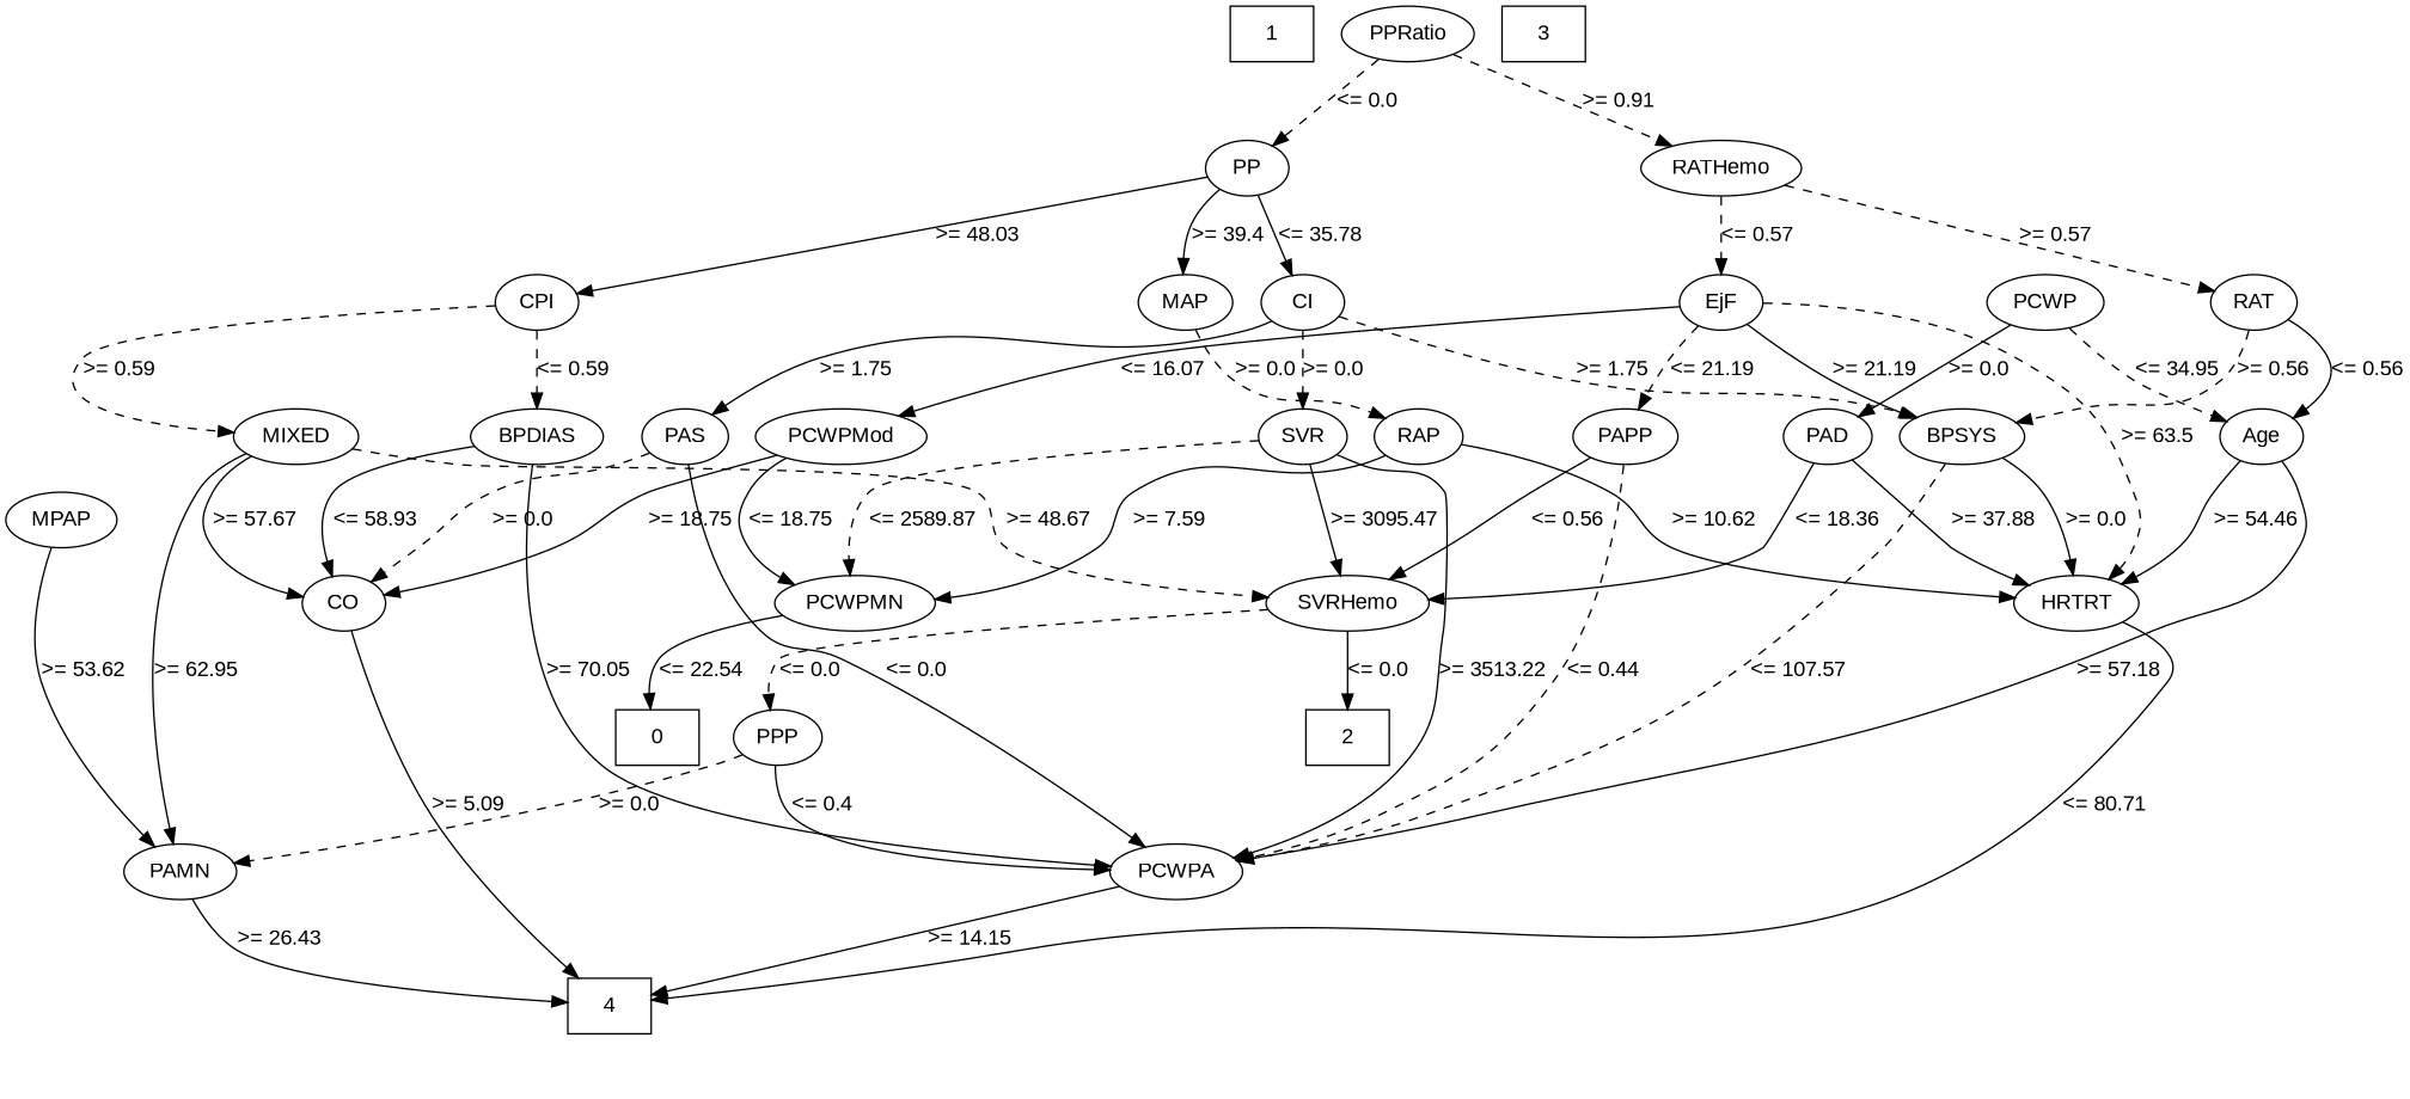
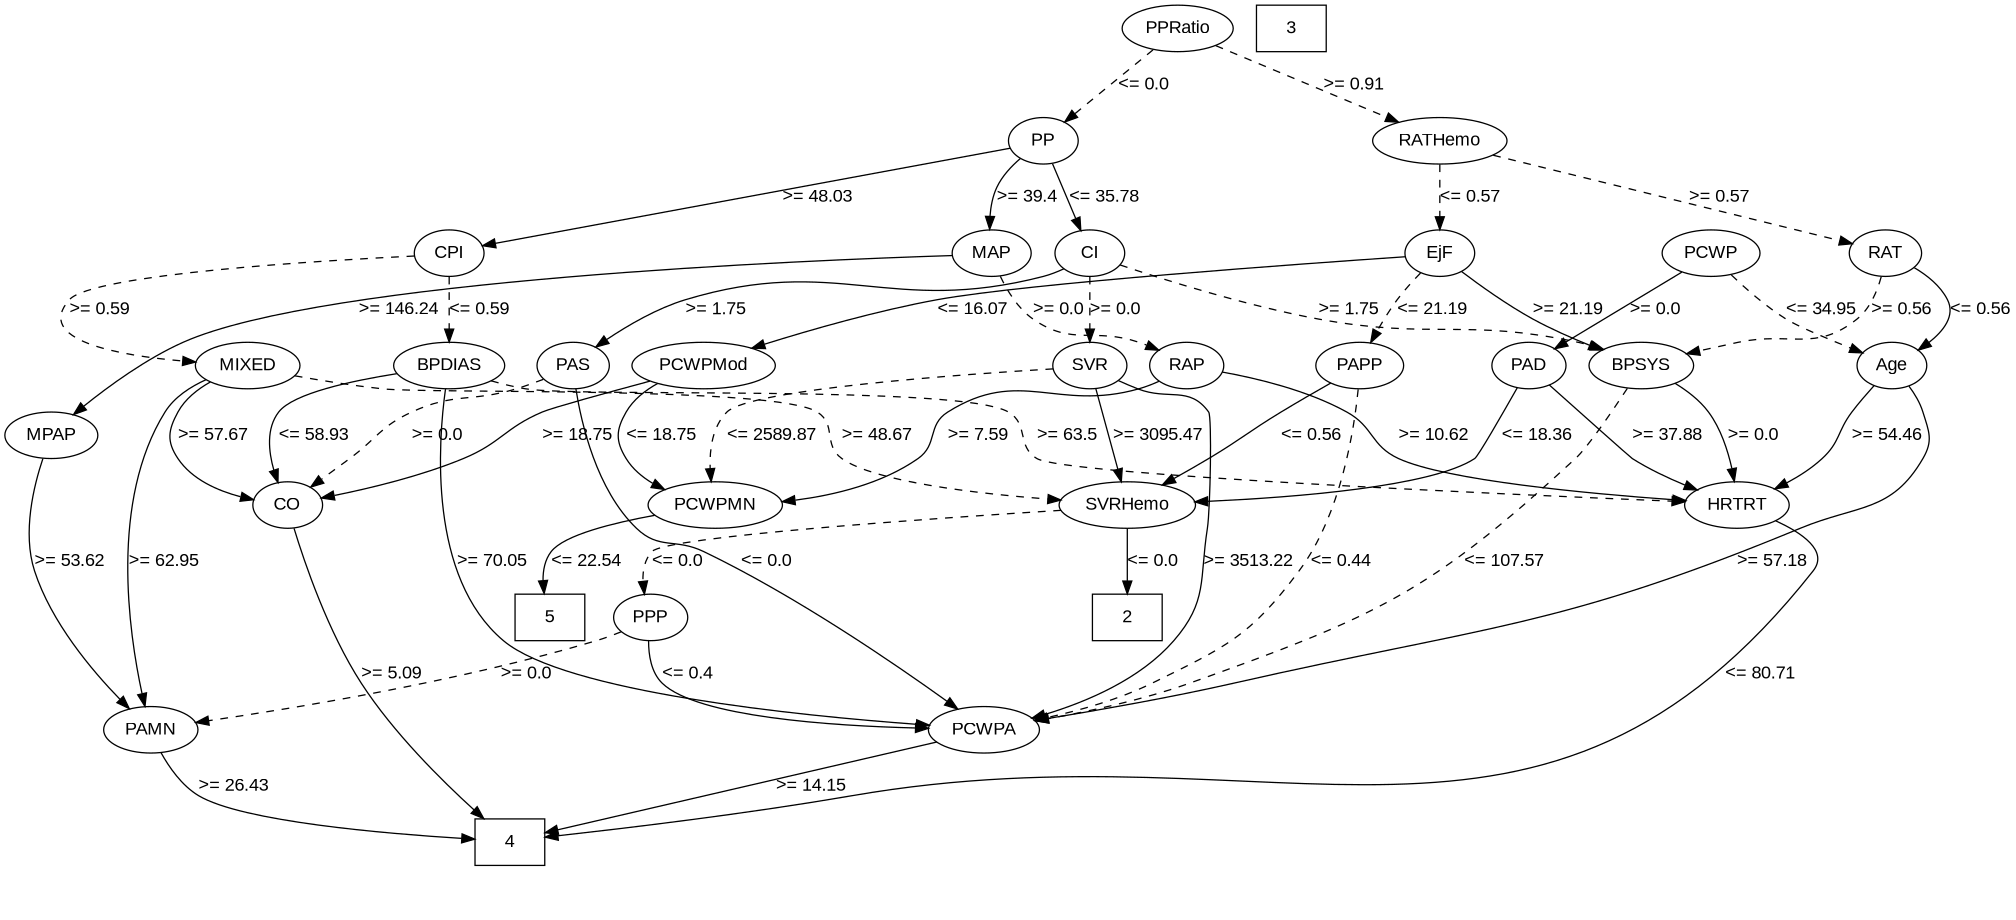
  strict digraph {
    fontname="Liberation Sans"
    node [fontname="Liberation Sans"]
    edge [fontname="Liberation Sans" op=">=" param=0.0 style=solid]
-   1 [height=0.5 shape=box width=0.75]
    2 [height=0.5 shape=box width=0.75]
    3 [height=0.5 shape=box width=0.75]
    4 [height=0.5 shape=box width=0.75]
-   5 [height=0.5 shape=box width=0.75 label=0]
+   5 [height=0.5 shape=box width=0.75]
    RAP [height=0.5 width=0.77778]
    PCWPMN [height=0.5 width=1.3902]
    HRTRT [height=0.5 width=1.1013]
    PAS [height=0.5 width=0.75]
    PCWPA [height=0.5 width=1.1555]
    CO [height=0.5 width=0.75]
    PAD [height=0.5 width=0.79437]
    SVRHemo [height=0.5 width=1.3902]
    PPP [height=0.5 width=0.75]
    PAMN [height=0.5 width=1.0139]
    PCWP [height=0.5 width=0.97491]
    Age [height=0.5 width=0.75]
    PCWPMod [height=0.5 width=1.4444]
    CI [height=0.5 width=0.75]
    BPSYS [height=0.5 width=1.0471]
    SVR [height=0.5 width=0.77778]
    MIXED [height=0.5 width=1.125]
    BPDIAS [height=0.5 width=1.1735]
    RATHemo [height=0.5 width=1.375]
    RAT [height=0.5 width=0.76389]
    EjF [height=0.5 width=0.75]
    PAPP [height=0.5 width=0.88889]
    MAP [height=0.5 width=0.84854]
    MPAP [height=0.5 width=0.97491]
    CPI [height=0.5 width=0.75]
    PP [height=0.5 width=0.75]
    PPRatio [height=0.5 width=1.1013]
    RAP -> PCWPMN [label=">= 7.59" param=7.59]
    RAP -> HRTRT [label=">= 10.62" param=10.62]
    PCWPMN -> 5 [label="<= 22.54" op="<=" param=22.54]
    HRTRT -> 4 [label="<= 80.71" op="<=" param=80.71]
    PAS -> PCWPA [label="<= 0.0" op="<="]
    PAS -> CO [label=">= 0.0" style=dashed]
    PCWPA -> 4 [label=">= 14.15" param=14.15]
    CO -> 4 [label=">= 5.09" param=5.09]
    PAD -> HRTRT [label=">= 37.88" param=37.88]
    PAD -> SVRHemo [label="<= 18.36" op="<=" param=18.36]
    SVRHemo -> 2 [label="<= 0.0" op="<="]
    SVRHemo -> PPP [label="<= 0.0" op="<=" style=dashed]
    PPP -> PCWPA [label="<= 0.4" op="<=" param=0.4]
    PPP -> PAMN [label=">= 0.0" style=dashed]
    PAMN -> 4 [label=">= 26.43" param=26.43]
    PCWP -> PAD [label=">= 0.0"]
    PCWP -> Age [label="<= 34.95" op="<=" param=34.95 style=dashed]
    Age -> HRTRT [label=">= 54.46" param=54.46]
    Age -> PCWPA [label=">= 57.18" param=57.18]
    PCWPMod -> PCWPMN [label="<= 18.75" op="<=" param=18.75]
    PCWPMod -> CO [label=">= 18.75" param=18.75]
    CI -> PAS [label=">= 1.75" param=1.75]
    CI -> BPSYS [label=">= 1.75" param=1.75 style=dashed]
    CI -> SVR [label=">= 0.0" style=dashed]
    BPSYS -> HRTRT [label=">= 0.0"]
    BPSYS -> PCWPA [label="<= 107.57" op="<=" param=107.57 style=dashed]
    SVR -> PCWPMN [label="<= 2589.87" op="<=" param=2589.87 style=dashed]
    SVR -> PCWPA [label=">= 3513.22" param=3513.22]
    SVR -> SVRHemo [label=">= 3095.47" param=3095.47]
    MIXED -> CO [label=">= 57.67" param=57.67]
    MIXED -> SVRHemo [label=">= 48.67" param=48.67 style=dashed]
    MIXED -> PAMN [label=">= 62.95" param=62.95]
-   EjF -> HRTRT [label=">= 63.5" param=63.5 style=dashed]
+   BPDIAS -> HRTRT [label=">= 63.5" param=63.5 style=dashed]
    BPDIAS -> PCWPA [label=">= 70.05" param=70.05]
    BPDIAS -> CO [label="<= 58.93" op="<=" param=58.93]
    RATHemo -> RAT [label=">= 0.57" param=0.57 style=dashed]
    RATHemo -> EjF [label="<= 0.57" op="<=" param=0.57 style=dashed]
    RAT -> Age [label="<= 0.56" op="<=" param=0.56]
    RAT -> BPSYS [label=">= 0.56" param=0.56 style=dashed]
    EjF -> PCWPMod [label="<= 16.07" op="<=" param=16.07]
    EjF -> BPSYS [label=">= 21.19" param=21.19]
    EjF -> PAPP [label="<= 21.19" op="<=" param=21.19 style=dashed]
    PAPP -> PCWPA [label="<= 0.44" op="<=" param=0.44 style=dashed]
    PAPP -> SVRHemo [label="<= 0.56" op="<=" param=0.56]
    MAP -> RAP [label=">= 0.0" style=dashed]
+   MAP -> MPAP [label=">= 146.24" param=146.24]
    MPAP -> PAMN [label=">= 53.62" param=53.62]
    CPI -> MIXED [label=">= 0.59" param=0.59 style=dashed]
    CPI -> BPDIAS [label="<= 0.59" op="<=" param=0.59 style=dashed]
    PP -> CI [label="<= 35.78" op="<=" param=35.78]
    PP -> MAP [label=">= 39.4" param=39.4]
    PP -> CPI [label=">= 48.03" param=48.03]
    PPRatio -> RATHemo [label=">= 0.91" param=0.91 style=dashed]
    PPRatio -> PP [label="<= 0.0" op="<=" style=dashed]
  }
